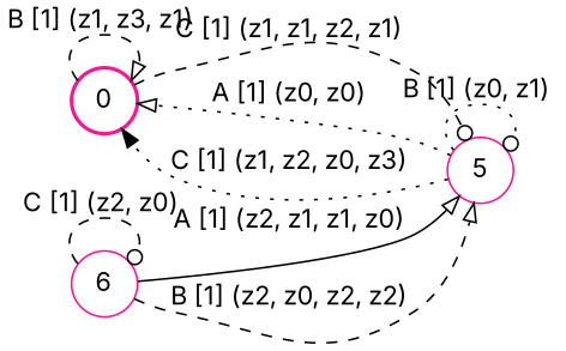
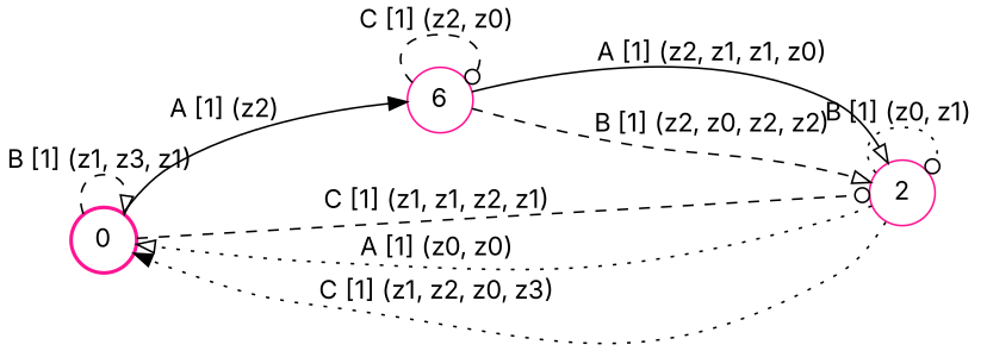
  digraph {
    fontname=Inter
    rankdir=LR
    node [color=deeppink fontname=Inter shape=circle]
    edge [arrowhead=onormal fontname=Inter style=dashed]
    0 [style=bold]
    n2 [label=6]
-   2 [label=5]
+   2
    0 -> 0 [label="B [1] (z1, z3, z1) "]
+   0 -> n2 [arrowhead=normal label="A [1] (z2) " style=solid]
    0 -> 2 [arrowhead=odot label="C [1] (z1, z1, z2, z1) "]
    n2 -> n2 [arrowhead=odot label="C [1] (z2, z0) "]
    n2 -> 2 [label="A [1] (z2, z1, z1, z0) " style=solid]
    n2 -> 2 [label="B [1] (z2, z0, z2, z2) "]
    2 -> 0 [label="A [1] (z0, z0) " style=dotted]
    2 -> 0 [arrowhead=normal label="C [1] (z1, z2, z0, z3) " style=dotted]
    2 -> 2 [arrowhead=odot label="B [1] (z0, z1) " style=dotted]
  }
